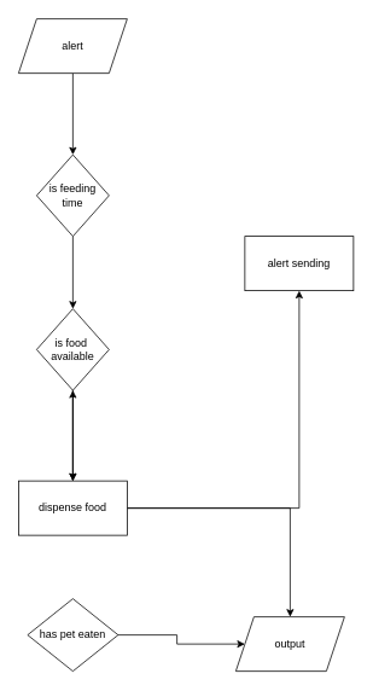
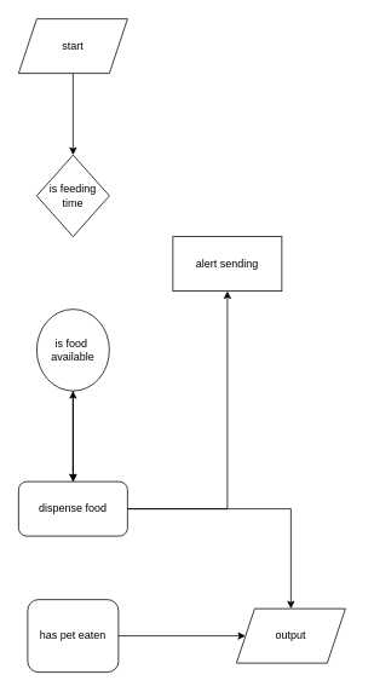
  <mxCell id="0" />
  <mxCell id="1" parent="0" />
  <mxCell id="2" value="" style="edgeStyle=orthogonalEdgeStyle;rounded=0;orthogonalLoop=1;jettySize=auto;html=1;" edge="1" parent="1" source="3" target="5"><mxGeometry relative="1" as="geometry" /></mxCell>
- <mxCell id="3" value="alert" style="shape=parallelogram;perimeter=parallelogramPerimeter;whiteSpace=wrap;html=1;fixedSize=1;" vertex="1" parent="1"><mxGeometry x="20" y="20" width="120" height="60" as="geometry" /></mxCell>
- <mxCell id="4" value="" style="edgeStyle=orthogonalEdgeStyle;rounded=0;orthogonalLoop=1;jettySize=auto;html=1;" edge="1" parent="1" source="5" target="8"><mxGeometry relative="1" as="geometry" /></mxCell>
+ <mxCell id="3" value="start" style="shape=parallelogram;perimeter=parallelogramPerimeter;whiteSpace=wrap;html=1;fixedSize=1;" vertex="1" parent="1"><mxGeometry x="20" y="20" width="120" height="60" as="geometry" /></mxCell>
  <mxCell id="5" value="is feeding&lt;div&gt;time&lt;/div&gt;" style="rhombus;whiteSpace=wrap;html=1;" vertex="1" parent="1"><mxGeometry x="40" y="170" width="80" height="90" as="geometry" /></mxCell>
  <mxCell id="6" value="" style="edgeStyle=orthogonalEdgeStyle;rounded=0;orthogonalLoop=1;jettySize=auto;html=1;" edge="1" parent="1" source="8" target="12"><mxGeometry relative="1" as="geometry" /></mxCell>
  <mxCell id="7" value="" style="edgeStyle=orthogonalEdgeStyle;rounded=0;orthogonalLoop=1;jettySize=auto;html=1;" edge="1" parent="1" source="8" target="12"><mxGeometry relative="1" as="geometry" /></mxCell>
- <mxCell id="8" value="is food&amp;nbsp;&lt;div&gt;available&lt;/div&gt;" style="rhombus;whiteSpace=wrap;html=1;" vertex="1" parent="1"><mxGeometry x="40" y="340" width="80" height="90" as="geometry" /></mxCell>
+ <mxCell id="8" value="is food&amp;nbsp;&lt;div&gt;available&lt;/div&gt;" style="ellipse;whiteSpace=wrap;html=1;" vertex="1" parent="1"><mxGeometry x="40" y="340" width="80" height="90" as="geometry" /></mxCell>
  <mxCell id="9" value="" style="edgeStyle=orthogonalEdgeStyle;rounded=0;orthogonalLoop=1;jettySize=auto;html=1;" edge="1" parent="1" source="12" target="15"><mxGeometry relative="1" as="geometry" /></mxCell>
  <mxCell id="10" value="" style="edgeStyle=orthogonalEdgeStyle;rounded=0;orthogonalLoop=1;jettySize=auto;html=1;" edge="1" parent="1" source="12" target="16"><mxGeometry relative="1" as="geometry" /></mxCell>
  <mxCell id="11" value="" style="edgeStyle=orthogonalEdgeStyle;rounded=0;orthogonalLoop=1;jettySize=auto;html=1;" edge="1" parent="1" source="12" target="8"><mxGeometry relative="1" as="geometry" /></mxCell>
- <mxCell id="12" value="dispense food" style="whiteSpace=wrap;html=1;" vertex="1" parent="1"><mxGeometry x="20" y="530" width="120" height="60" as="geometry" /></mxCell>
+ <mxCell id="12" value="dispense food" style="whiteSpace=wrap;html=1;rounded=1;" vertex="1" parent="1"><mxGeometry x="20" y="530" width="120" height="60" as="geometry" /></mxCell>
  <mxCell id="13" style="edgeStyle=orthogonalEdgeStyle;rounded=0;orthogonalLoop=1;jettySize=auto;html=1;exitX=1;exitY=0.5;exitDx=0;exitDy=0;entryX=0;entryY=0.5;entryDx=0;entryDy=0;" edge="1" parent="1" source="14" target="16"><mxGeometry relative="1" as="geometry" /></mxCell>
- <mxCell id="14" value="has pet eaten" style="rhombus;whiteSpace=wrap;html=1;" vertex="1" parent="1"><mxGeometry x="30" y="660" width="100" height="80" as="geometry" /></mxCell>
- <mxCell id="15" value="alert sending" style="whiteSpace=wrap;html=1;" vertex="1" parent="1"><mxGeometry x="270" y="260" width="120" height="60" as="geometry" /></mxCell>
- <mxCell id="16" value="output" style="shape=parallelogram;perimeter=parallelogramPerimeter;whiteSpace=wrap;html=1;fixedSize=1;" vertex="1" parent="1"><mxGeometry x="260" y="680" width="120" height="60" as="geometry" /></mxCell>
+ <mxCell id="14" value="has pet eaten" style="whiteSpace=wrap;html=1;rounded=1;" vertex="1" parent="1"><mxGeometry x="30" y="660" width="100" height="80" as="geometry" /></mxCell>
+ <mxCell id="15" value="alert sending" style="whiteSpace=wrap;html=1;" vertex="1" parent="1"><mxGeometry x="190" y="260" width="120" height="60" as="geometry" /></mxCell>
+ <mxCell id="16" value="output" style="shape=parallelogram;perimeter=parallelogramPerimeter;whiteSpace=wrap;html=1;fixedSize=1;" vertex="1" parent="1"><mxGeometry x="260" y="670" width="120" height="60" as="geometry" /></mxCell>
